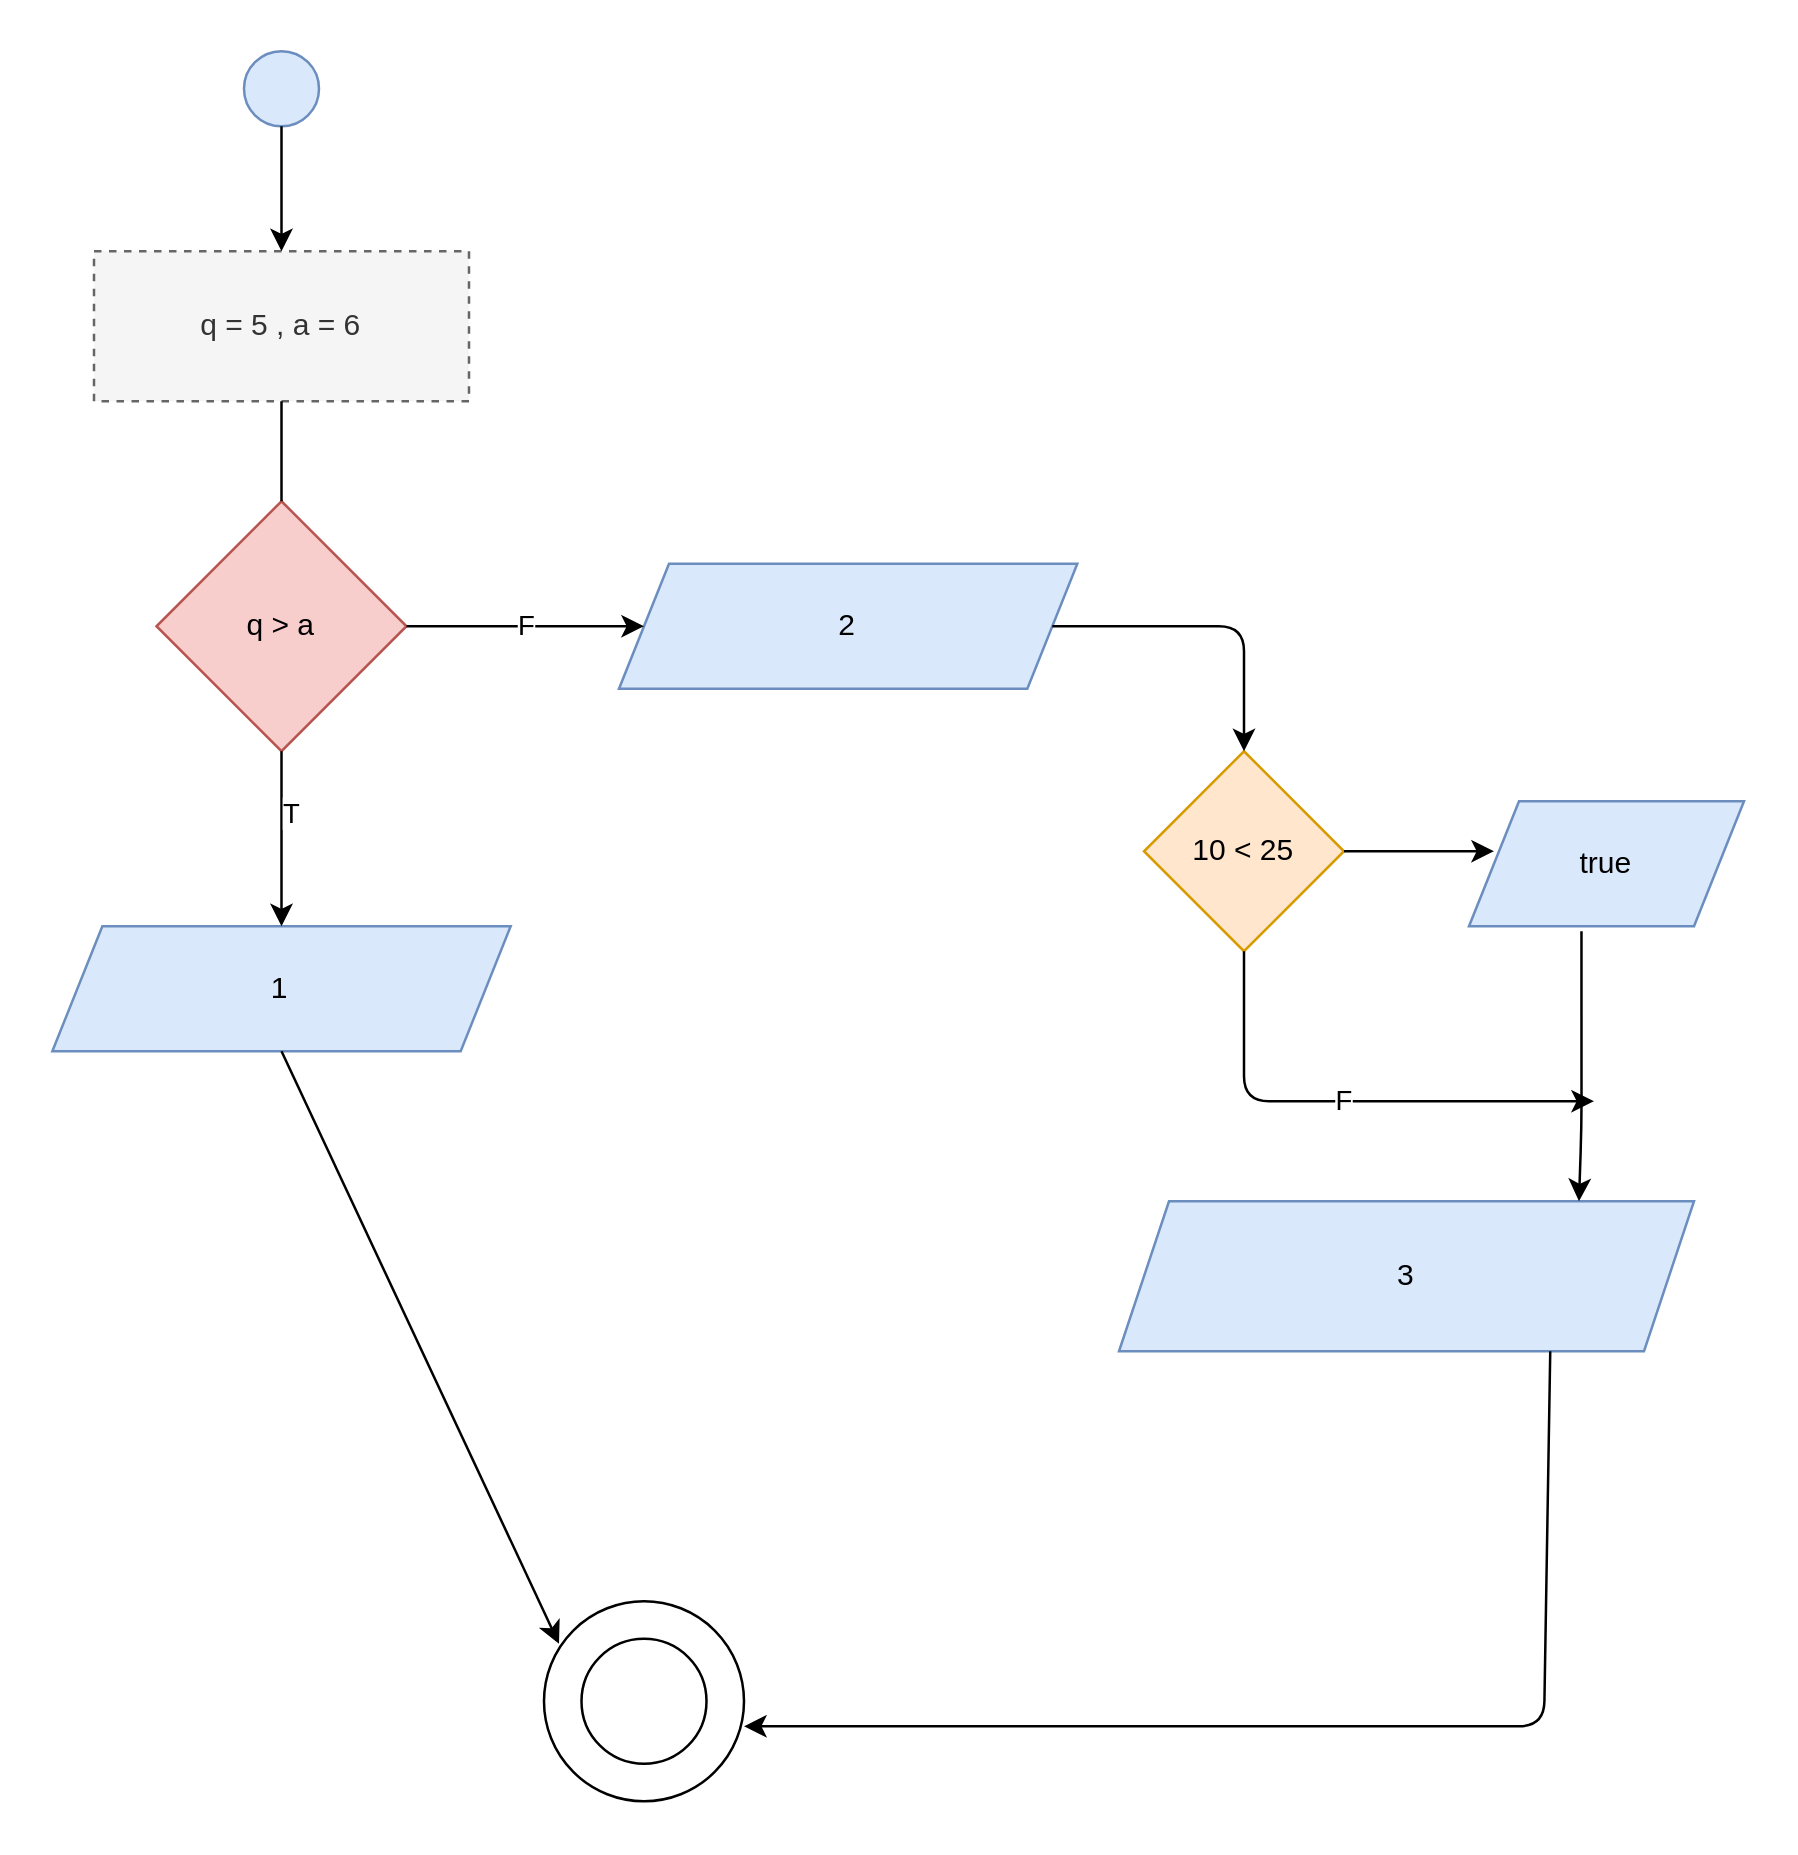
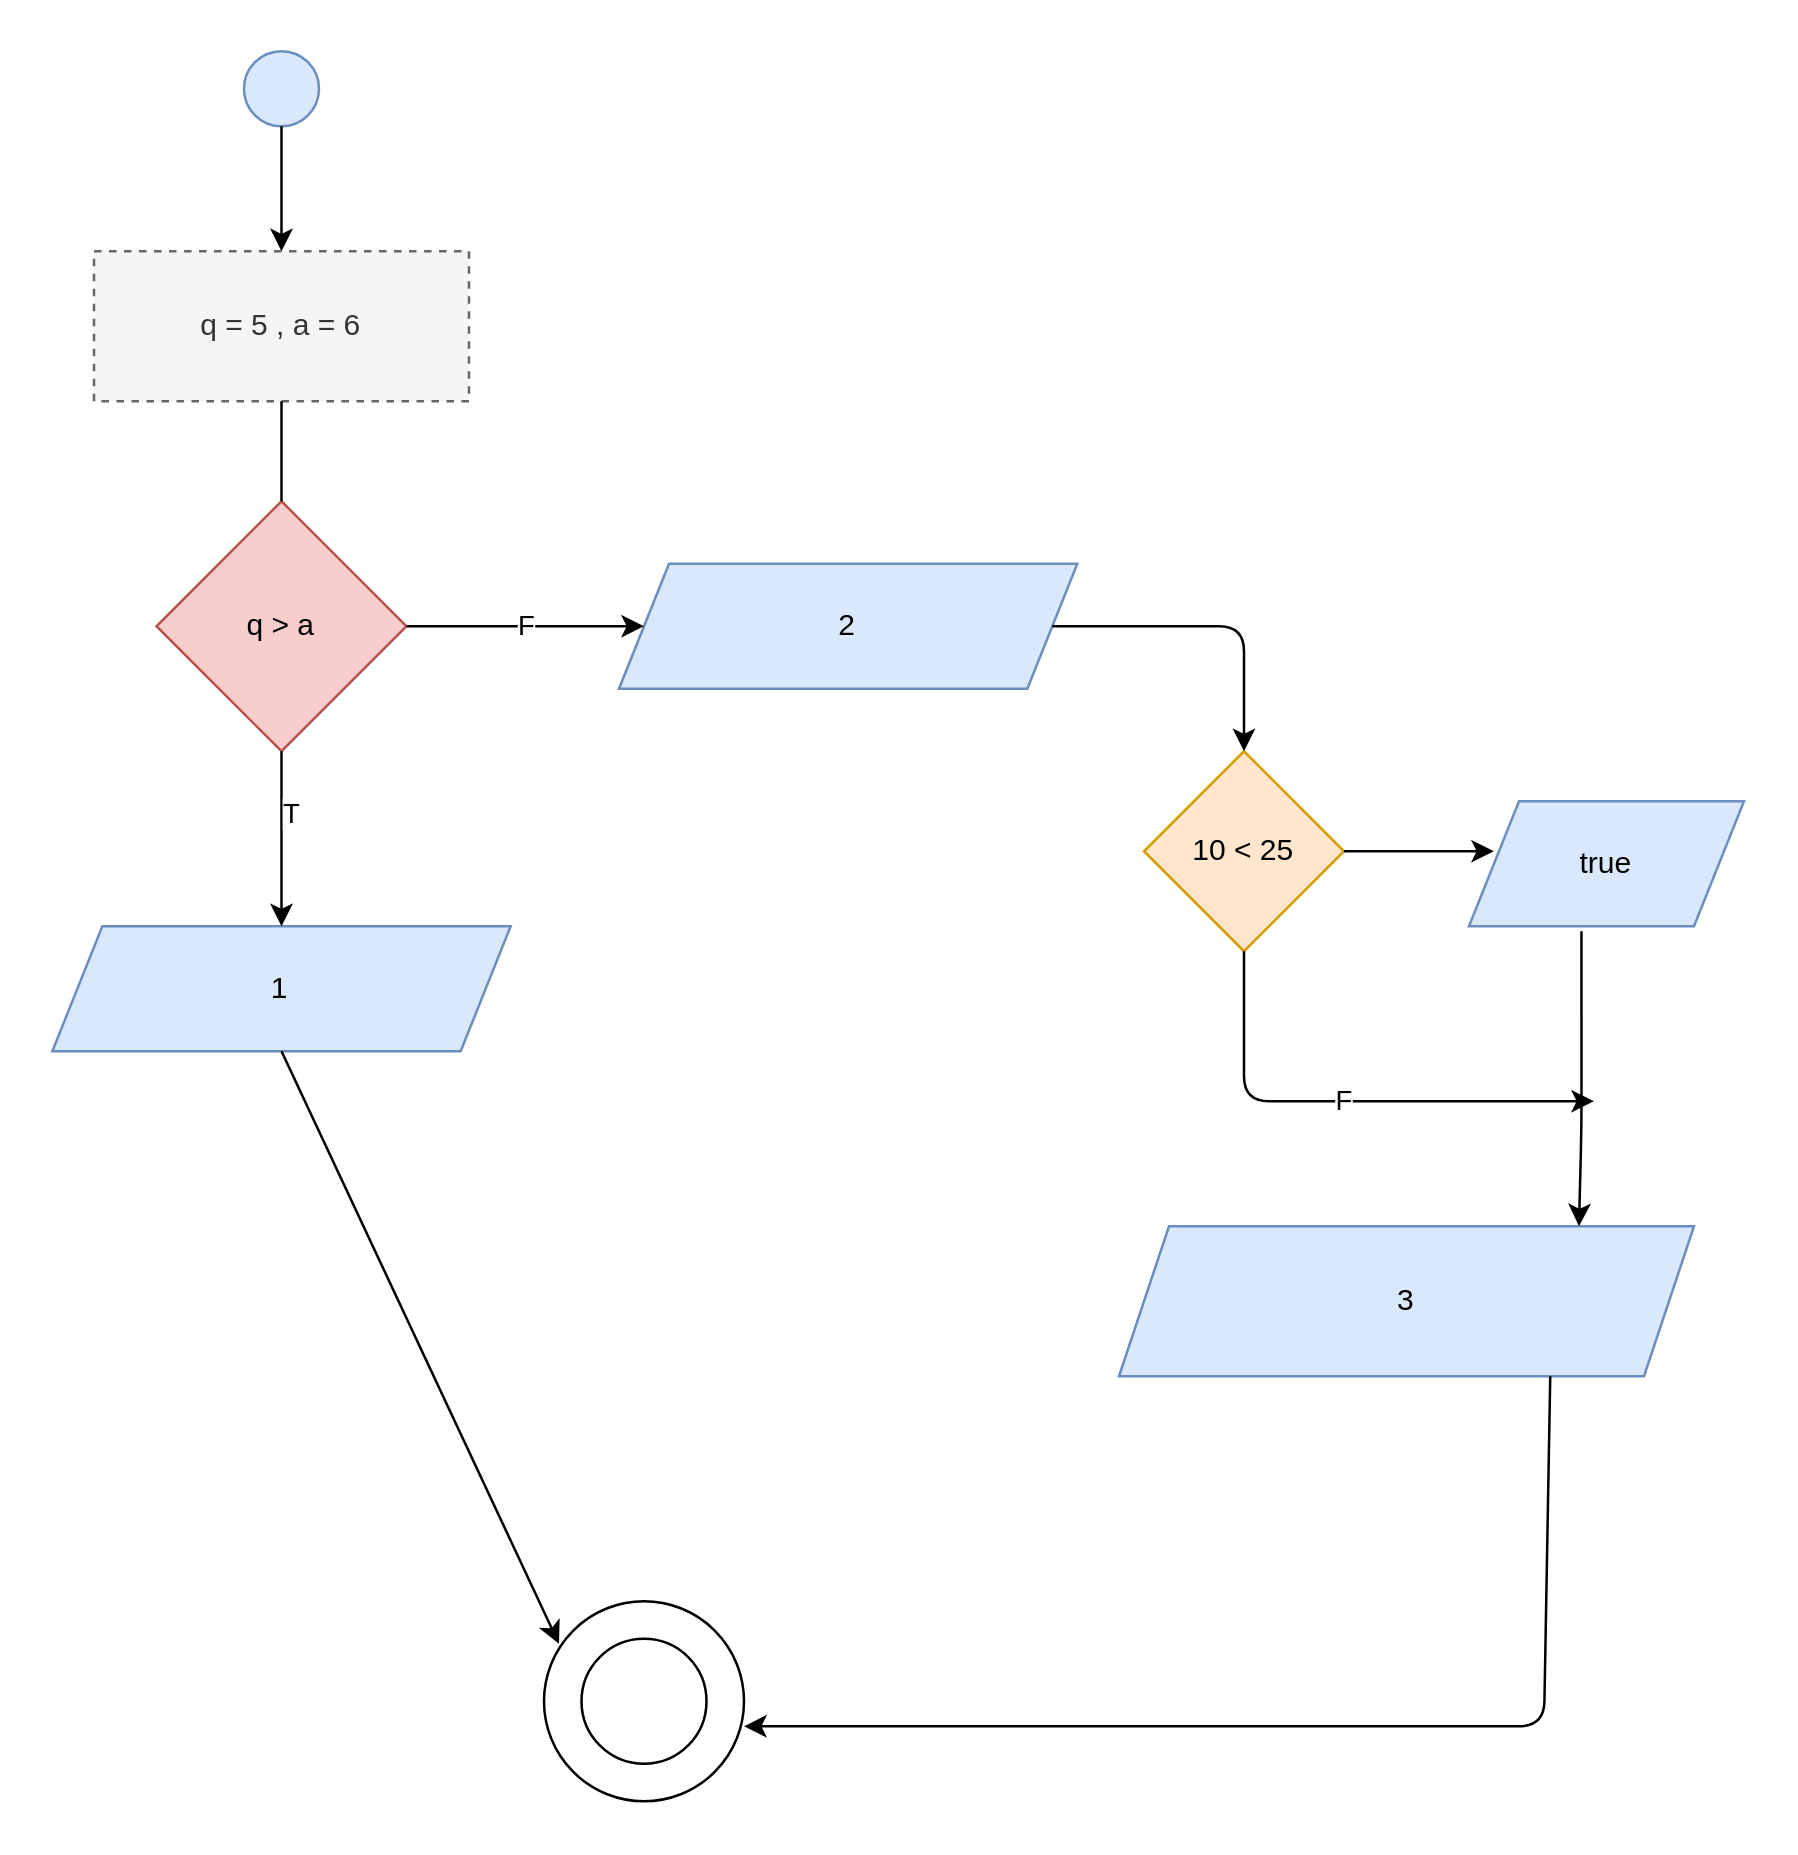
  <mxCell id="0" />
  <mxCell id="1" parent="0" />
  <mxCell id="2" value="" style="ellipse;whiteSpace=wrap;html=1;aspect=fixed;fillColor=#dae8fc;strokeColor=#6c8ebf;" vertex="1" parent="1"><mxGeometry x="97" y="20" width="30" height="30" as="geometry" /></mxCell>
  <mxCell id="3" value="q = 5 ,&amp;nbsp;a = 6" style="rounded=0;whiteSpace=wrap;html=1;fillColor=#f5f5f5;strokeColor=#666666;fontColor=#333333;dashed=1;" vertex="1" parent="1"><mxGeometry x="37" y="100" width="150" height="60" as="geometry" /></mxCell>
  <mxCell id="4" value="q &amp;gt; a" style="rhombus;whiteSpace=wrap;html=1;fillColor=#f8cecc;strokeColor=#b85450;" vertex="1" parent="1"><mxGeometry x="62" y="200" width="100" height="100" as="geometry" /></mxCell>
  <mxCell id="5" value="" style="endArrow=none;html=1;exitX=0.5;exitY=1;exitDx=0;exitDy=0;entryX=0.5;entryY=0;entryDx=0;entryDy=0;" edge="1" parent="1" source="3" target="4"><mxGeometry width="50" height="50" relative="1" as="geometry"><mxPoint x="7" y="300" as="sourcePoint" /><mxPoint x="57" y="250" as="targetPoint" /></mxGeometry></mxCell>
  <mxCell id="6" value="" style="endArrow=classic;html=1;exitX=0.5;exitY=1;exitDx=0;exitDy=0;" edge="1" parent="1" source="2" target="3"><mxGeometry width="50" height="50" relative="1" as="geometry"><mxPoint x="7" y="230" as="sourcePoint" /><mxPoint x="57" y="180" as="targetPoint" /></mxGeometry></mxCell>
  <mxCell id="7" value="1" style="shape=parallelogram;perimeter=parallelogramPerimeter;whiteSpace=wrap;html=1;fixedSize=1;fillColor=#dae8fc;strokeColor=#6c8ebf;" vertex="1" parent="1"><mxGeometry x="20.34" y="370" width="183.33" height="50" as="geometry" /></mxCell>
  <mxCell id="8" value="" style="endArrow=classic;html=1;exitX=0.5;exitY=1;exitDx=0;exitDy=0;entryX=0.5;entryY=0;entryDx=0;entryDy=0;" edge="1" parent="1" source="4" target="7"><mxGeometry width="50" height="50" relative="1" as="geometry"><mxPoint x="97" y="370" as="sourcePoint" /><mxPoint x="147" y="320" as="targetPoint" /></mxGeometry></mxCell>
  <mxCell id="9" value="T" style="edgeLabel;html=1;align=center;verticalAlign=middle;resizable=0;points=[];" vertex="1" connectable="0" parent="8"><mxGeometry x="-0.286" y="3" relative="1" as="geometry"><mxPoint as="offset" /></mxGeometry></mxCell>
  <mxCell id="10" value="2" style="shape=parallelogram;perimeter=parallelogramPerimeter;whiteSpace=wrap;html=1;fixedSize=1;fillColor=#dae8fc;strokeColor=#6c8ebf;" vertex="1" parent="1"><mxGeometry x="247" y="225" width="183.33" height="50" as="geometry" /></mxCell>
  <mxCell id="11" value="F" style="endArrow=classic;html=1;exitX=1;exitY=0.5;exitDx=0;exitDy=0;entryX=0;entryY=0.5;entryDx=0;entryDy=0;" edge="1" parent="1" source="4" target="10"><mxGeometry width="50" height="50" relative="1" as="geometry"><mxPoint x="187" y="340" as="sourcePoint" /><mxPoint x="237" y="290" as="targetPoint" /></mxGeometry></mxCell>
  <mxCell id="12" value="10 &amp;lt; 25" style="rhombus;whiteSpace=wrap;html=1;fillColor=#ffe6cc;strokeColor=#d79b00;" vertex="1" parent="1"><mxGeometry x="457" y="300" width="80" height="80" as="geometry" /></mxCell>
  <mxCell id="13" value="" style="endArrow=classic;html=1;exitX=1;exitY=0.5;exitDx=0;exitDy=0;entryX=0.5;entryY=0;entryDx=0;entryDy=0;" edge="1" parent="1" source="10" target="12"><mxGeometry width="50" height="50" relative="1" as="geometry"><mxPoint x="517" y="280" as="sourcePoint" /><mxPoint x="567" y="230" as="targetPoint" /><Array as="points"><mxPoint x="497" y="250" /></Array></mxGeometry></mxCell>
  <mxCell id="14" value="true" style="shape=parallelogram;perimeter=parallelogramPerimeter;whiteSpace=wrap;html=1;fixedSize=1;fillColor=#dae8fc;strokeColor=#6c8ebf;" vertex="1" parent="1"><mxGeometry x="587" y="320" width="110" height="50" as="geometry" /></mxCell>
  <mxCell id="15" value="" style="endArrow=classic;html=1;exitX=1;exitY=0.5;exitDx=0;exitDy=0;" edge="1" parent="1" source="12"><mxGeometry width="50" height="50" relative="1" as="geometry"><mxPoint x="557" y="440" as="sourcePoint" /><mxPoint x="597" y="340" as="targetPoint" /></mxGeometry></mxCell>
  <mxCell id="16" value="F" style="endArrow=classic;html=1;exitX=0.5;exitY=1;exitDx=0;exitDy=0;" edge="1" parent="1" source="12"><mxGeometry width="50" height="50" relative="1" as="geometry"><mxPoint x="507" y="480" as="sourcePoint" /><mxPoint x="637" y="440" as="targetPoint" /><Array as="points"><mxPoint x="497" y="440" /></Array></mxGeometry></mxCell>
- <mxCell id="17" value="3" style="shape=parallelogram;perimeter=parallelogramPerimeter;whiteSpace=wrap;html=1;fixedSize=1;fillColor=#dae8fc;strokeColor=#6c8ebf;" vertex="1" parent="1"><mxGeometry x="447" y="480" width="230" height="60" as="geometry" /></mxCell>
+ <mxCell id="17" value="3" style="shape=parallelogram;perimeter=parallelogramPerimeter;whiteSpace=wrap;html=1;fixedSize=1;fillColor=#dae8fc;strokeColor=#6c8ebf;" vertex="1" parent="1"><mxGeometry x="447" y="490" width="230" height="60" as="geometry" /></mxCell>
  <mxCell id="18" value="" style="endArrow=classic;html=1;exitX=0.409;exitY=1.04;exitDx=0;exitDy=0;exitPerimeter=0;entryX=0.8;entryY=0;entryDx=0;entryDy=0;entryPerimeter=0;" edge="1" parent="1" source="14" target="17"><mxGeometry width="50" height="50" relative="1" as="geometry"><mxPoint x="607" y="480" as="sourcePoint" /><mxPoint x="657" y="430" as="targetPoint" /><Array as="points"><mxPoint x="632" y="450" /></Array></mxGeometry></mxCell>
  <mxCell id="19" value="" style="ellipse;whiteSpace=wrap;html=1;aspect=fixed;" vertex="1" parent="1"><mxGeometry x="217" y="640" width="80" height="80" as="geometry" /></mxCell>
  <mxCell id="20" value="" style="ellipse;whiteSpace=wrap;html=1;aspect=fixed;" vertex="1" parent="1"><mxGeometry x="232" y="655" width="50" height="50" as="geometry" /></mxCell>
  <mxCell id="21" value="" style="endArrow=classic;html=1;exitX=0.75;exitY=1;exitDx=0;exitDy=0;" edge="1" parent="1" source="17"><mxGeometry width="50" height="50" relative="1" as="geometry"><mxPoint x="487" y="710" as="sourcePoint" /><mxPoint x="297" y="690" as="targetPoint" /><Array as="points"><mxPoint x="617" y="690" /></Array></mxGeometry></mxCell>
  <mxCell id="22" value="" style="endArrow=classic;html=1;exitX=0.5;exitY=1;exitDx=0;exitDy=0;entryX=0.075;entryY=0.213;entryDx=0;entryDy=0;entryPerimeter=0;" edge="1" parent="1" source="7" target="19"><mxGeometry width="50" height="50" relative="1" as="geometry"><mxPoint x="217" y="590" as="sourcePoint" /><mxPoint x="267" y="540" as="targetPoint" /></mxGeometry></mxCell>
